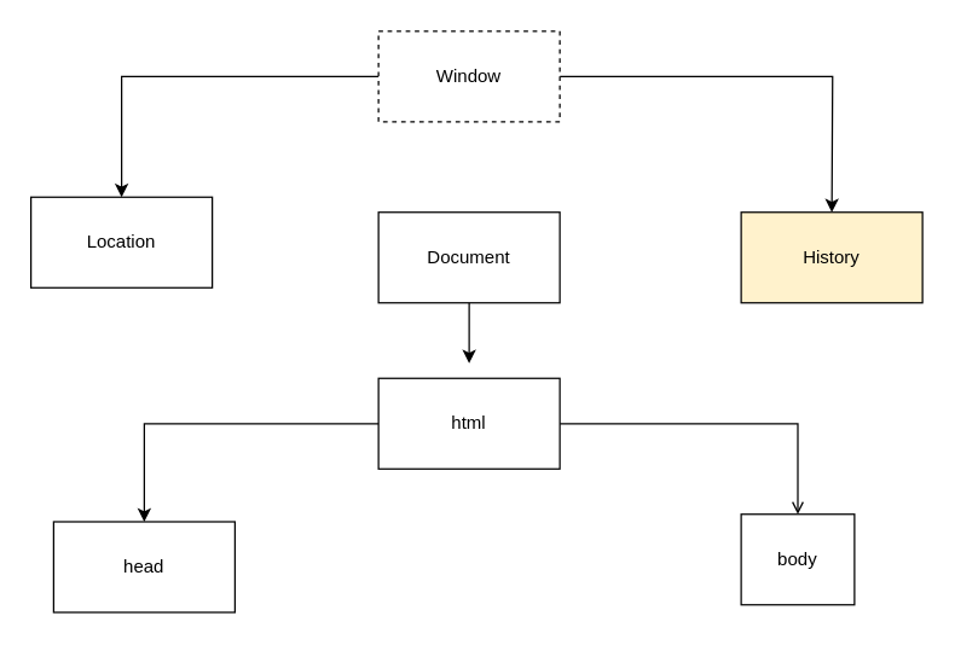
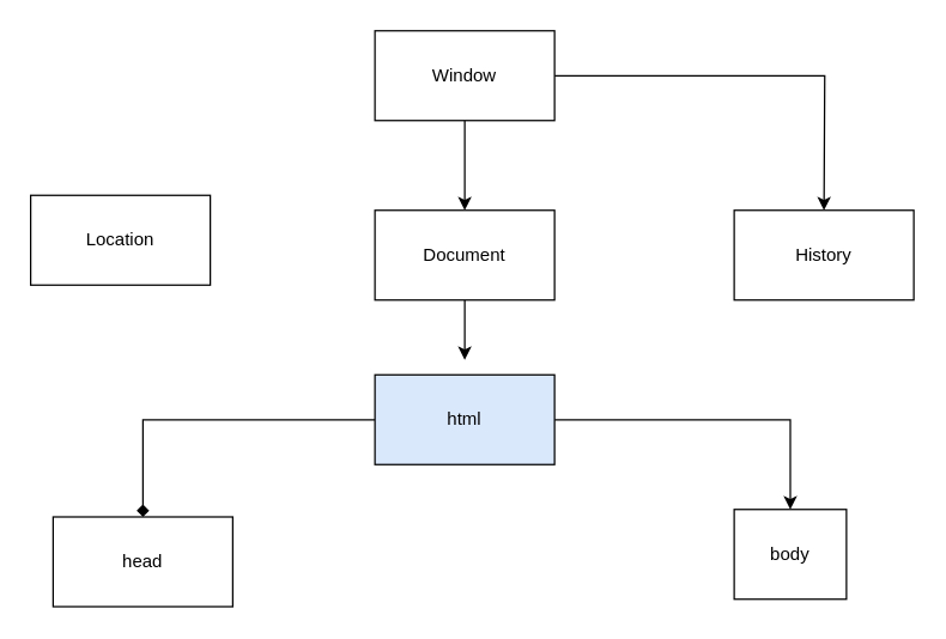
  <mxCell id="0" />
  <mxCell id="1" parent="0" />
  <mxCell id="2" style="edgeStyle=orthogonalEdgeStyle;rounded=0;orthogonalLoop=1;jettySize=auto;html=1;" edge="1" parent="1" source="4"><mxGeometry relative="1" as="geometry"><mxPoint x="550" y="140" as="targetPoint" /></mxGeometry></mxCell>
- <mxCell id="3" style="edgeStyle=orthogonalEdgeStyle;rounded=0;orthogonalLoop=1;jettySize=auto;html=1;" edge="1" parent="1" source="4" target="5"><mxGeometry relative="1" as="geometry" /></mxCell>
- <mxCell id="4" value="Window" style="rounded=0;whiteSpace=wrap;html=1;dashed=1;" vertex="1" parent="1"><mxGeometry x="250" y="20" width="120" height="60" as="geometry" /></mxCell>
+ <mxCell id="3" style="edgeStyle=orthogonalEdgeStyle;rounded=0;orthogonalLoop=1;jettySize=auto;html=1;" edge="1" parent="1" source="4" target="8"><mxGeometry relative="1" as="geometry" /></mxCell>
+ <mxCell id="4" value="Window" style="rounded=0;whiteSpace=wrap;html=1;" vertex="1" parent="1"><mxGeometry x="250" y="20" width="120" height="60" as="geometry" /></mxCell>
  <mxCell id="5" value="Location" style="rounded=0;whiteSpace=wrap;html=1;" vertex="1" parent="1"><mxGeometry x="20" y="130" width="120" height="60" as="geometry" /></mxCell>
- <mxCell id="6" value="History" style="rounded=0;whiteSpace=wrap;html=1;fillColor=#fff2cc;" vertex="1" parent="1"><mxGeometry x="490" y="140" width="120" height="60" as="geometry" /></mxCell>
+ <mxCell id="6" value="History" style="rounded=0;whiteSpace=wrap;html=1;" vertex="1" parent="1"><mxGeometry x="490" y="140" width="120" height="60" as="geometry" /></mxCell>
  <mxCell id="7" style="edgeStyle=orthogonalEdgeStyle;rounded=0;orthogonalLoop=1;jettySize=auto;html=1;" edge="1" parent="1" source="8"><mxGeometry relative="1" as="geometry"><mxPoint x="310" y="240" as="targetPoint" /></mxGeometry></mxCell>
  <mxCell id="8" value="Document" style="rounded=0;whiteSpace=wrap;html=1;" vertex="1" parent="1"><mxGeometry x="250" y="140" width="120" height="60" as="geometry" /></mxCell>
- <mxCell id="9" style="edgeStyle=orthogonalEdgeStyle;rounded=0;orthogonalLoop=1;jettySize=auto;html=1;endArrow=open;" edge="1" parent="1" source="11" target="13"><mxGeometry relative="1" as="geometry" /></mxCell>
- <mxCell id="10" style="edgeStyle=orthogonalEdgeStyle;rounded=0;orthogonalLoop=1;jettySize=auto;html=1;" edge="1" parent="1" source="11" target="12"><mxGeometry relative="1" as="geometry" /></mxCell>
- <mxCell id="11" value="html" style="rounded=0;whiteSpace=wrap;html=1;" vertex="1" parent="1"><mxGeometry x="250" y="250" width="120" height="60" as="geometry" /></mxCell>
+ <mxCell id="9" style="edgeStyle=orthogonalEdgeStyle;rounded=0;orthogonalLoop=1;jettySize=auto;html=1;" edge="1" parent="1" source="11" target="13"><mxGeometry relative="1" as="geometry" /></mxCell>
+ <mxCell id="10" style="edgeStyle=orthogonalEdgeStyle;rounded=0;orthogonalLoop=1;jettySize=auto;html=1;endArrow=diamond;" edge="1" parent="1" source="11" target="12"><mxGeometry relative="1" as="geometry" /></mxCell>
+ <mxCell id="11" value="html" style="rounded=0;whiteSpace=wrap;html=1;fillColor=#dae8fc;" vertex="1" parent="1"><mxGeometry x="250" y="250" width="120" height="60" as="geometry" /></mxCell>
  <mxCell id="12" value="head" style="rounded=0;whiteSpace=wrap;html=1;" vertex="1" parent="1"><mxGeometry x="35" y="345" width="120" height="60" as="geometry" /></mxCell>
  <mxCell id="13" value="body" style="rounded=0;whiteSpace=wrap;html=1;" vertex="1" parent="1"><mxGeometry x="490" y="340" width="75" height="60" as="geometry" /></mxCell>
